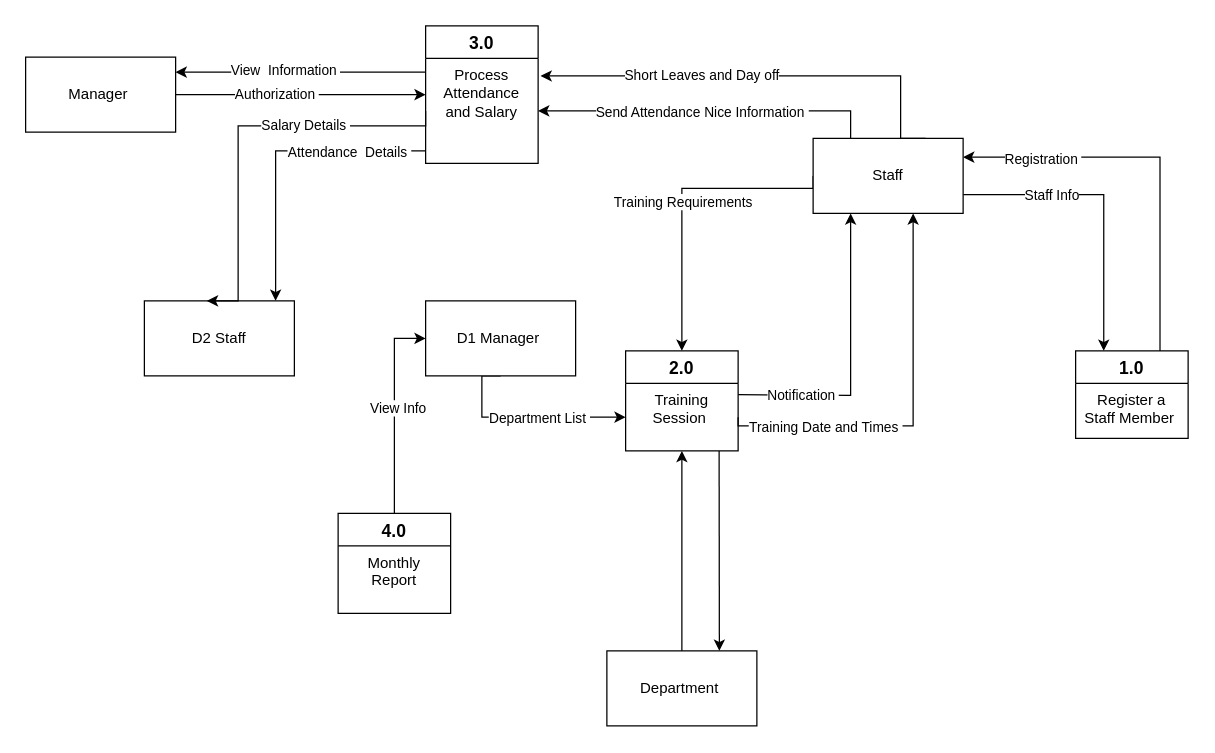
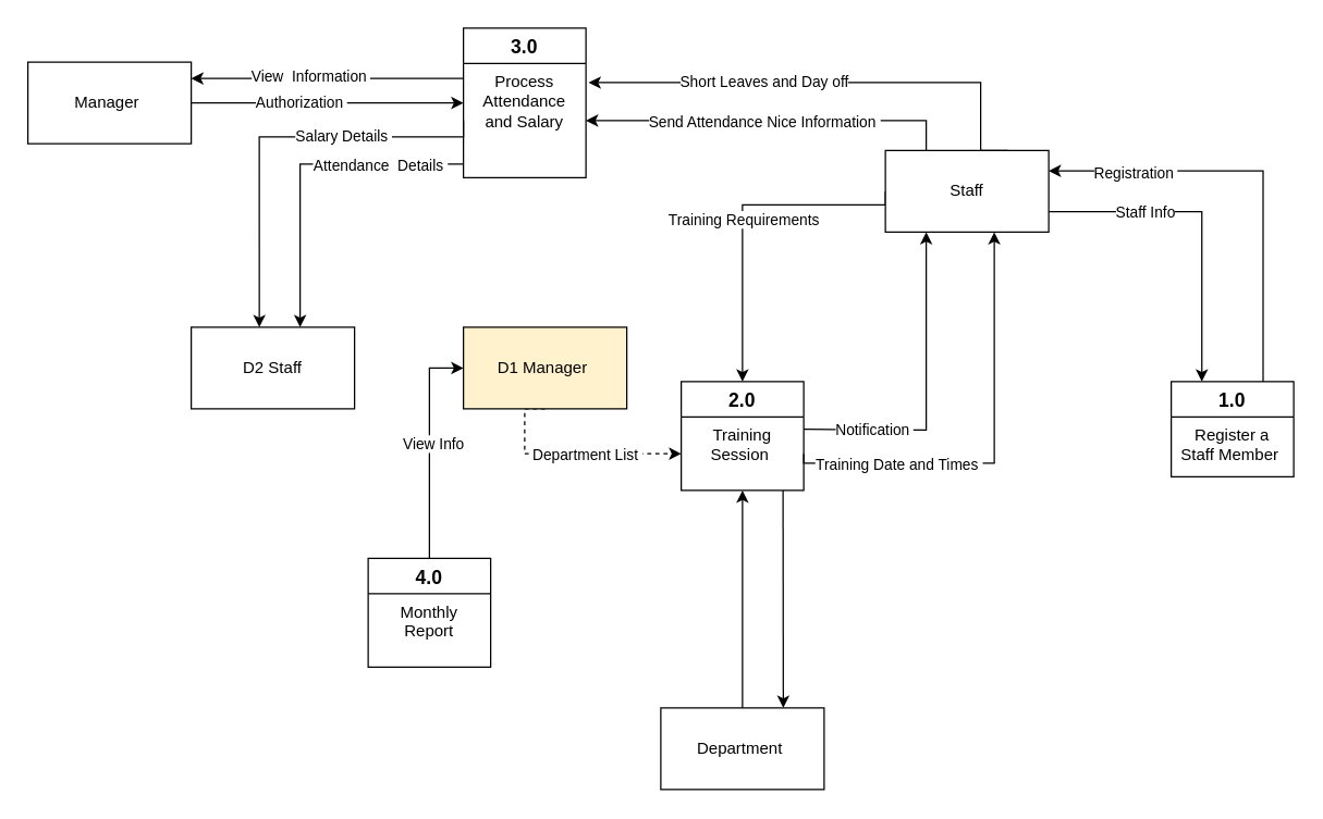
  <mxCell id="0" />
  <mxCell id="1" parent="0" />
  <mxCell id="2" style="edgeStyle=orthogonalEdgeStyle;rounded=0;orthogonalLoop=1;jettySize=auto;html=1;entryX=0;entryY=0.5;entryDx=0;entryDy=0;" edge="1" parent="1"><mxGeometry relative="1" as="geometry"><mxPoint x="140" y="75" as="sourcePoint" /><mxPoint x="340" y="75" as="targetPoint" /><Array as="points"><mxPoint x="190" y="75" /></Array></mxGeometry></mxCell>
  <mxCell id="3" value="Authorization&amp;nbsp;" style="edgeLabel;html=1;align=center;verticalAlign=middle;resizable=0;points=[];" vertex="1" connectable="0" parent="2"><mxGeometry x="-0.202" y="1" relative="1" as="geometry"><mxPoint as="offset" /></mxGeometry></mxCell>
  <mxCell id="4" value="Manager&amp;nbsp;" style="rounded=0;whiteSpace=wrap;html=1;" vertex="1" parent="1"><mxGeometry x="20" y="45" width="120" height="60" as="geometry" /></mxCell>
  <mxCell id="5" value="3.0" style="swimlane;fontStyle=1;childLayout=stackLayout;horizontal=1;startSize=26;horizontalStack=0;resizeParent=1;resizeParentMax=0;resizeLast=0;collapsible=1;marginBottom=0;align=center;fontSize=14;" vertex="1" parent="1"><mxGeometry x="340" y="20" width="90" height="110" as="geometry" /></mxCell>
  <mxCell id="6" value="Process Attendance and Salary" style="text;strokeColor=none;fillColor=none;spacingLeft=4;spacingRight=4;overflow=hidden;rotatable=0;points=[[0,0.5],[1,0.5]];portConstraint=eastwest;fontSize=12;align=center;whiteSpace=wrap;" vertex="1" parent="5"><mxGeometry y="26" width="90" height="84" as="geometry" /></mxCell>
  <mxCell id="7" value="2.0" style="swimlane;fontStyle=1;childLayout=stackLayout;horizontal=1;startSize=26;horizontalStack=0;resizeParent=1;resizeParentMax=0;resizeLast=0;collapsible=1;marginBottom=0;align=center;fontSize=14;" vertex="1" parent="1"><mxGeometry x="500" y="280" width="90" height="80" as="geometry" /></mxCell>
  <mxCell id="8" value="Training Session " style="text;strokeColor=none;fillColor=none;spacingLeft=4;spacingRight=4;overflow=hidden;rotatable=0;points=[[0,0.5],[1,0.5]];portConstraint=eastwest;fontSize=12;align=center;whiteSpace=wrap;" vertex="1" parent="7"><mxGeometry y="26" width="90" height="54" as="geometry" /></mxCell>
  <mxCell id="9" style="edgeStyle=orthogonalEdgeStyle;rounded=0;orthogonalLoop=1;jettySize=auto;html=1;exitX=0.75;exitY=0;exitDx=0;exitDy=0;entryX=1;entryY=0.25;entryDx=0;entryDy=0;" edge="1" parent="1" source="11" target="31"><mxGeometry relative="1" as="geometry" /></mxCell>
  <mxCell id="10" value="Registration&amp;nbsp;" style="edgeLabel;html=1;align=center;verticalAlign=middle;resizable=0;points=[];" vertex="1" connectable="0" parent="9"><mxGeometry x="0.594" y="1" relative="1" as="geometry"><mxPoint as="offset" /></mxGeometry></mxCell>
  <mxCell id="11" value="1.0" style="swimlane;fontStyle=1;childLayout=stackLayout;horizontal=1;startSize=26;horizontalStack=0;resizeParent=1;resizeParentMax=0;resizeLast=0;collapsible=1;marginBottom=0;align=center;fontSize=14;" vertex="1" parent="1"><mxGeometry x="860" y="280" width="90" height="70" as="geometry" /></mxCell>
  <mxCell id="12" value="Register a Staff Member " style="text;strokeColor=none;fillColor=none;spacingLeft=4;spacingRight=4;overflow=hidden;rotatable=0;points=[[0,0.5],[1,0.5]];portConstraint=eastwest;fontSize=12;align=center;whiteSpace=wrap;" vertex="1" parent="11"><mxGeometry y="26" width="90" height="44" as="geometry" /></mxCell>
  <mxCell id="13" style="edgeStyle=orthogonalEdgeStyle;rounded=0;orthogonalLoop=1;jettySize=auto;html=1;exitX=0.5;exitY=0;exitDx=0;exitDy=0;entryX=0;entryY=0.5;entryDx=0;entryDy=0;" edge="1" parent="1" source="15" target="20"><mxGeometry relative="1" as="geometry" /></mxCell>
  <mxCell id="14" value="View Info" style="edgeLabel;html=1;align=center;verticalAlign=middle;resizable=0;points=[];" vertex="1" connectable="0" parent="13"><mxGeometry x="0.042" y="-2" relative="1" as="geometry"><mxPoint y="1" as="offset" /></mxGeometry></mxCell>
  <mxCell id="15" value="4.0" style="swimlane;fontStyle=1;childLayout=stackLayout;horizontal=1;startSize=26;horizontalStack=0;resizeParent=1;resizeParentMax=0;resizeLast=0;collapsible=1;marginBottom=0;align=center;fontSize=14;" vertex="1" parent="1"><mxGeometry x="270" y="410" width="90" height="80" as="geometry" /></mxCell>
  <mxCell id="16" value="Monthly Report" style="text;strokeColor=none;fillColor=none;spacingLeft=4;spacingRight=4;overflow=hidden;rotatable=0;points=[[0,0.5],[1,0.5]];portConstraint=eastwest;fontSize=12;align=center;whiteSpace=wrap;" vertex="1" parent="15"><mxGeometry y="26" width="90" height="54" as="geometry" /></mxCell>
- <mxCell id="17" value="D2 Staff" style="rounded=0;whiteSpace=wrap;html=1;" vertex="1" parent="1"><mxGeometry x="115" y="240" width="120" height="60" as="geometry" /></mxCell>
- <mxCell id="18" style="edgeStyle=orthogonalEdgeStyle;rounded=0;orthogonalLoop=1;jettySize=auto;html=1;exitX=0.5;exitY=1;exitDx=0;exitDy=0;entryX=0;entryY=0.5;entryDx=0;entryDy=0;" edge="1" parent="1" source="20" target="8"><mxGeometry relative="1" as="geometry"><Array as="points"><mxPoint x="385" y="333" /></Array></mxGeometry></mxCell>
+ <mxCell id="17" value="D2 Staff" style="rounded=0;whiteSpace=wrap;html=1;" vertex="1" parent="1"><mxGeometry x="140" y="240" width="120" height="60" as="geometry" /></mxCell>
+ <mxCell id="18" style="edgeStyle=orthogonalEdgeStyle;rounded=0;orthogonalLoop=1;jettySize=auto;html=1;exitX=0.5;exitY=1;exitDx=0;exitDy=0;entryX=0;entryY=0.5;entryDx=0;entryDy=0;dashed=1;" edge="1" parent="1" source="20" target="8"><mxGeometry relative="1" as="geometry"><Array as="points"><mxPoint x="385" y="333" /></Array></mxGeometry></mxCell>
  <mxCell id="19" value="Department List&amp;nbsp;" style="edgeLabel;html=1;align=center;verticalAlign=middle;resizable=0;points=[];" vertex="1" connectable="0" parent="18"><mxGeometry x="-0.046" y="2" relative="1" as="geometry"><mxPoint x="15.18" y="2" as="offset" /></mxGeometry></mxCell>
- <mxCell id="20" value="D1 Manager&amp;nbsp;" style="rounded=0;whiteSpace=wrap;html=1;" vertex="1" parent="1"><mxGeometry x="340" y="240" width="120" height="60" as="geometry" /></mxCell>
+ <mxCell id="20" value="D1 Manager&amp;nbsp;" style="rounded=0;whiteSpace=wrap;html=1;fillColor=#fff2cc;" vertex="1" parent="1"><mxGeometry x="340" y="240" width="120" height="60" as="geometry" /></mxCell>
  <mxCell id="21" style="edgeStyle=orthogonalEdgeStyle;rounded=0;orthogonalLoop=1;jettySize=auto;html=1;entryX=0.5;entryY=1;entryDx=0;entryDy=0;entryPerimeter=0;" edge="1" parent="1" source="22" target="8"><mxGeometry relative="1" as="geometry" /></mxCell>
  <mxCell id="22" value="Department&amp;nbsp;" style="rounded=0;whiteSpace=wrap;html=1;" vertex="1" parent="1"><mxGeometry x="485" y="520" width="120" height="60" as="geometry" /></mxCell>
  <mxCell id="23" style="edgeStyle=orthogonalEdgeStyle;rounded=0;orthogonalLoop=1;jettySize=auto;html=1;exitX=1;exitY=0.75;exitDx=0;exitDy=0;entryX=0.25;entryY=0;entryDx=0;entryDy=0;" edge="1" parent="1" source="31" target="11"><mxGeometry relative="1" as="geometry" /></mxCell>
  <mxCell id="24" value="Staff Info" style="edgeLabel;html=1;align=center;verticalAlign=middle;resizable=0;points=[];" vertex="1" connectable="0" parent="23"><mxGeometry x="-0.407" relative="1" as="geometry"><mxPoint as="offset" /></mxGeometry></mxCell>
  <mxCell id="25" style="edgeStyle=orthogonalEdgeStyle;rounded=0;orthogonalLoop=1;jettySize=auto;html=1;exitX=0.25;exitY=0;exitDx=0;exitDy=0;entryX=1;entryY=0.5;entryDx=0;entryDy=0;" edge="1" parent="1" source="31" target="6"><mxGeometry relative="1" as="geometry" /></mxCell>
  <mxCell id="26" value="Send Attendance Nice Information&amp;nbsp;" style="edgeLabel;html=1;align=center;verticalAlign=middle;resizable=0;points=[];" vertex="1" connectable="0" parent="25"><mxGeometry x="0.281" y="-4" relative="1" as="geometry"><mxPoint x="32.29" y="4" as="offset" /></mxGeometry></mxCell>
  <mxCell id="27" style="edgeStyle=orthogonalEdgeStyle;rounded=0;orthogonalLoop=1;jettySize=auto;html=1;exitX=0.75;exitY=0;exitDx=0;exitDy=0;entryX=1.022;entryY=0.167;entryDx=0;entryDy=0;entryPerimeter=0;" edge="1" parent="1" source="31" target="6"><mxGeometry relative="1" as="geometry"><Array as="points"><mxPoint x="720" y="110" /><mxPoint x="720" y="60" /></Array></mxGeometry></mxCell>
  <mxCell id="28" value="Short Leaves and Day off" style="edgeLabel;html=1;align=center;verticalAlign=middle;resizable=0;points=[];" vertex="1" connectable="0" parent="27"><mxGeometry x="0.673" y="-1" relative="1" as="geometry"><mxPoint x="70" as="offset" /></mxGeometry></mxCell>
  <mxCell id="29" style="edgeStyle=orthogonalEdgeStyle;rounded=0;orthogonalLoop=1;jettySize=auto;html=1;exitX=0;exitY=0.5;exitDx=0;exitDy=0;entryX=0.5;entryY=0;entryDx=0;entryDy=0;" edge="1" parent="1" source="31" target="7"><mxGeometry relative="1" as="geometry"><Array as="points"><mxPoint x="650" y="150" /><mxPoint x="545" y="150" /></Array></mxGeometry></mxCell>
  <mxCell id="30" value="Training Requirements" style="edgeLabel;html=1;align=center;verticalAlign=middle;resizable=0;points=[];" vertex="1" connectable="0" parent="29"><mxGeometry x="0.024" relative="1" as="geometry"><mxPoint as="offset" /></mxGeometry></mxCell>
  <mxCell id="31" value="Staff" style="rounded=0;whiteSpace=wrap;html=1;" vertex="1" parent="1"><mxGeometry x="650" y="110" width="120" height="60" as="geometry" /></mxCell>
  <mxCell id="32" style="edgeStyle=orthogonalEdgeStyle;rounded=0;orthogonalLoop=1;jettySize=auto;html=1;" edge="1" parent="1"><mxGeometry relative="1" as="geometry"><mxPoint x="340" y="57" as="sourcePoint" /><mxPoint x="140" y="57" as="targetPoint" /><Array as="points"><mxPoint x="200" y="57" /><mxPoint x="200" y="57" /></Array></mxGeometry></mxCell>
  <mxCell id="33" value="View&amp;nbsp; Information&amp;nbsp;" style="edgeLabel;html=1;align=center;verticalAlign=middle;resizable=0;points=[];" vertex="1" connectable="0" parent="32"><mxGeometry x="0.129" y="-2" relative="1" as="geometry"><mxPoint as="offset" /></mxGeometry></mxCell>
  <mxCell id="34" style="edgeStyle=orthogonalEdgeStyle;rounded=0;orthogonalLoop=1;jettySize=auto;html=1;exitX=0;exitY=0.5;exitDx=0;exitDy=0;entryX=0.417;entryY=0;entryDx=0;entryDy=0;entryPerimeter=0;" edge="1" parent="1" source="6" target="17"><mxGeometry relative="1" as="geometry"><Array as="points"><mxPoint x="340" y="100" /><mxPoint x="190" y="100" /></Array></mxGeometry></mxCell>
  <mxCell id="35" value="Salary Details&amp;nbsp;" style="edgeLabel;html=1;align=center;verticalAlign=middle;resizable=0;points=[];" vertex="1" connectable="0" parent="34"><mxGeometry x="-0.332" y="-1" relative="1" as="geometry"><mxPoint as="offset" /></mxGeometry></mxCell>
  <mxCell id="36" style="edgeStyle=orthogonalEdgeStyle;rounded=0;orthogonalLoop=1;jettySize=auto;html=1;" edge="1" parent="1" source="6" target="17"><mxGeometry relative="1" as="geometry"><mxPoint x="249" y="247" as="targetPoint" /><Array as="points"><mxPoint x="220" y="120" /></Array></mxGeometry></mxCell>
  <mxCell id="37" value="Attendance&amp;nbsp; Details&amp;nbsp;" style="edgeLabel;html=1;align=center;verticalAlign=middle;resizable=0;points=[];" vertex="1" connectable="0" parent="36"><mxGeometry x="-0.482" relative="1" as="geometry"><mxPoint as="offset" /></mxGeometry></mxCell>
  <mxCell id="38" value="" style="endArrow=classic;html=1;exitX=0.831;exitY=1.002;exitDx=0;exitDy=0;exitPerimeter=0;entryX=0.75;entryY=0;entryDx=0;entryDy=0;" edge="1" parent="1" source="8" target="22"><mxGeometry width="50" height="50" relative="1" as="geometry"><mxPoint x="510" y="500" as="sourcePoint" /><mxPoint x="560" y="450" as="targetPoint" /></mxGeometry></mxCell>
  <mxCell id="39" style="edgeStyle=orthogonalEdgeStyle;rounded=0;orthogonalLoop=1;jettySize=auto;html=1;entryX=0.25;entryY=1;entryDx=0;entryDy=0;" edge="1" parent="1" target="31"><mxGeometry relative="1" as="geometry"><mxPoint x="590" y="315" as="sourcePoint" /></mxGeometry></mxCell>
  <mxCell id="40" value="Notification&amp;nbsp;" style="edgeLabel;html=1;align=center;verticalAlign=middle;resizable=0;points=[];" vertex="1" connectable="0" parent="39"><mxGeometry x="-0.556" relative="1" as="geometry"><mxPoint as="offset" /></mxGeometry></mxCell>
  <mxCell id="41" style="edgeStyle=orthogonalEdgeStyle;rounded=0;orthogonalLoop=1;jettySize=auto;html=1;exitX=1;exitY=0.5;exitDx=0;exitDy=0;" edge="1" parent="1" source="8"><mxGeometry relative="1" as="geometry"><mxPoint x="730" y="170" as="targetPoint" /><Array as="points"><mxPoint x="590" y="340" /><mxPoint x="730" y="340" /><mxPoint x="730" y="170" /></Array></mxGeometry></mxCell>
  <mxCell id="42" value="Training Date and Times&amp;nbsp;" style="edgeLabel;html=1;align=center;verticalAlign=middle;resizable=0;points=[];" vertex="1" connectable="0" parent="41"><mxGeometry x="-0.583" relative="1" as="geometry"><mxPoint x="10.79" as="offset" /></mxGeometry></mxCell>
